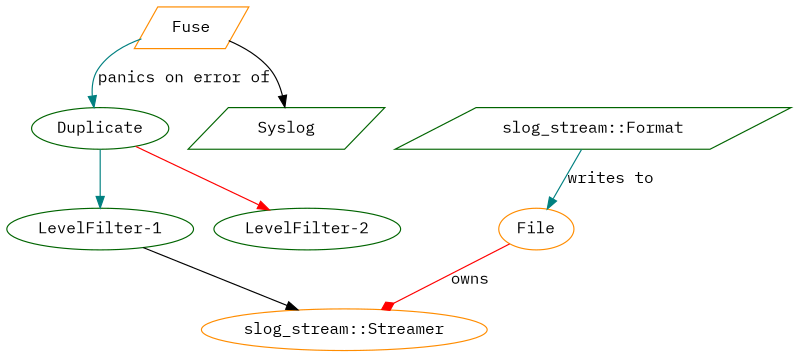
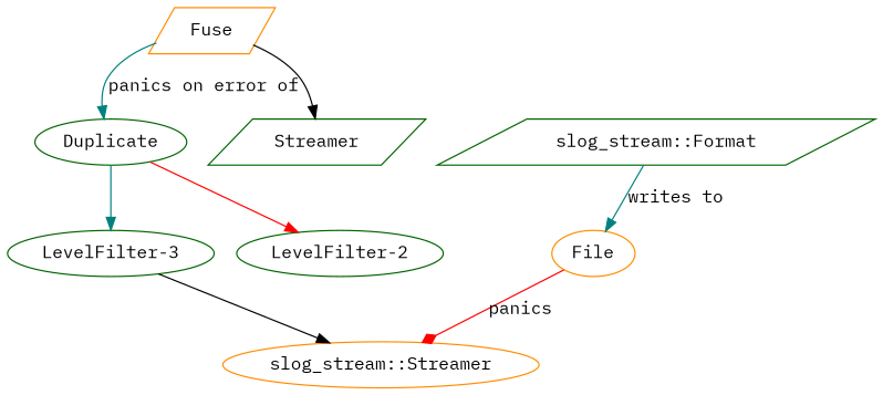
  digraph {
    fontname="IBM Plex Mono"
    node [color=darkgreen fontname="IBM Plex Mono" shape=ellipse]
    edge [color=teal fontname="IBM Plex Mono"]
    Fuse [color=darkorange shape=parallelogram]
    Duplicate
-   Syslog [shape=parallelogram]
-   "LevelFilter-1"
+   Syslog [shape=parallelogram label=Streamer]
+   "LevelFilter-1" [label="LevelFilter-3"]
    "LevelFilter-2"
    "slog_stream::Streamer" [color=darkorange]
    File [color=darkorange]
    "slog_stream::Format" [shape=parallelogram]
    Fuse -> Duplicate [label="panics on error of"]
    Fuse -> Syslog [color=black]
    Duplicate -> "LevelFilter-1"
    Duplicate -> "LevelFilter-2" [color=red]
    "LevelFilter-1" -> "slog_stream::Streamer" [color=black]
-   File -> "slog_stream::Streamer" [arrowhead=diamond color=red label=owns]
+   File -> "slog_stream::Streamer" [arrowhead=diamond color=red label=panics]
    "slog_stream::Format" -> File [label="writes to"]
  }
